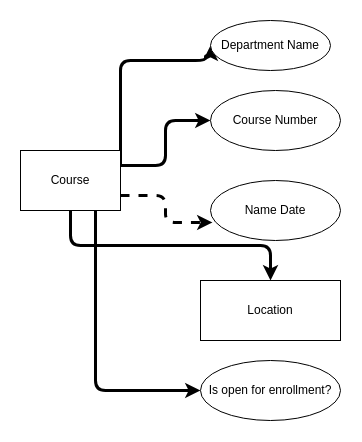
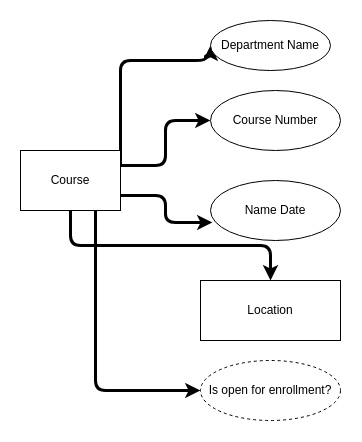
  <mxCell id="0" />
  <mxCell id="1" parent="0" />
  <mxCell id="2" style="edgeStyle=orthogonalEdgeStyle;html=1;exitX=1;exitY=0.25;exitDx=0;exitDy=0;entryX=0;entryY=0.5;entryDx=0;entryDy=0;strokeWidth=3;" edge="1" parent="1" source="7" target="8"><mxGeometry relative="1" as="geometry"><Array as="points"><mxPoint x="120" y="60" /><mxPoint x="205" y="60" /><mxPoint x="205" y="55" /></Array></mxGeometry></mxCell>
  <mxCell id="3" style="edgeStyle=orthogonalEdgeStyle;html=1;exitX=1;exitY=0.25;exitDx=0;exitDy=0;entryX=0;entryY=0.5;entryDx=0;entryDy=0;strokeWidth=3;" edge="1" parent="1" source="7" target="10"><mxGeometry relative="1" as="geometry" /></mxCell>
- <mxCell id="4" style="edgeStyle=orthogonalEdgeStyle;html=1;exitX=1;exitY=0.75;exitDx=0;exitDy=0;entryX=0.015;entryY=0.7;entryDx=0;entryDy=0;entryPerimeter=0;strokeWidth=3;dashed=1;" edge="1" parent="1" source="7" target="9"><mxGeometry relative="1" as="geometry" /></mxCell>
+ <mxCell id="4" style="edgeStyle=orthogonalEdgeStyle;html=1;exitX=1;exitY=0.75;exitDx=0;exitDy=0;entryX=0.015;entryY=0.7;entryDx=0;entryDy=0;entryPerimeter=0;strokeWidth=3;" edge="1" parent="1" source="7" target="9"><mxGeometry relative="1" as="geometry" /></mxCell>
  <mxCell id="5" style="edgeStyle=orthogonalEdgeStyle;html=1;exitX=0.75;exitY=1;exitDx=0;exitDy=0;entryX=0;entryY=0.5;entryDx=0;entryDy=0;strokeWidth=3;" edge="1" parent="1" source="7" target="11"><mxGeometry relative="1" as="geometry" /></mxCell>
  <mxCell id="6" style="edgeStyle=orthogonalEdgeStyle;html=1;exitX=0.5;exitY=1;exitDx=0;exitDy=0;strokeWidth=3;" edge="1" parent="1" source="7" target="12"><mxGeometry relative="1" as="geometry"><mxPoint x="70" y="450" as="targetPoint" /></mxGeometry></mxCell>
  <mxCell id="7" value="Course" style="rounded=0;whiteSpace=wrap;html=1;" vertex="1" parent="1"><mxGeometry x="20" y="150" width="100" height="60" as="geometry" /></mxCell>
  <mxCell id="8" value="Department Name" style="ellipse;whiteSpace=wrap;html=1;" vertex="1" parent="1"><mxGeometry x="210" y="20" width="120" height="50" as="geometry" /></mxCell>
  <mxCell id="9" value="Name Date" style="ellipse;whiteSpace=wrap;html=1;" vertex="1" parent="1"><mxGeometry x="210" y="180" width="130" height="60" as="geometry" /></mxCell>
  <mxCell id="10" value="Course Number" style="ellipse;whiteSpace=wrap;html=1;" vertex="1" parent="1"><mxGeometry x="210" y="90" width="130" height="60" as="geometry" /></mxCell>
- <mxCell id="11" value="Is open for enrollment?" style="ellipse;whiteSpace=wrap;html=1;" vertex="1" parent="1"><mxGeometry x="200" y="360" width="140" height="60" as="geometry" /></mxCell>
+ <mxCell id="11" value="Is open for enrollment?" style="ellipse;whiteSpace=wrap;html=1;dashed=1;" vertex="1" parent="1"><mxGeometry x="200" y="360" width="140" height="60" as="geometry" /></mxCell>
  <mxCell id="12" value="Location" style="whiteSpace=wrap;html=1;rounded=0;" vertex="1" parent="1"><mxGeometry x="200" y="280" width="140" height="60" as="geometry" /></mxCell>
